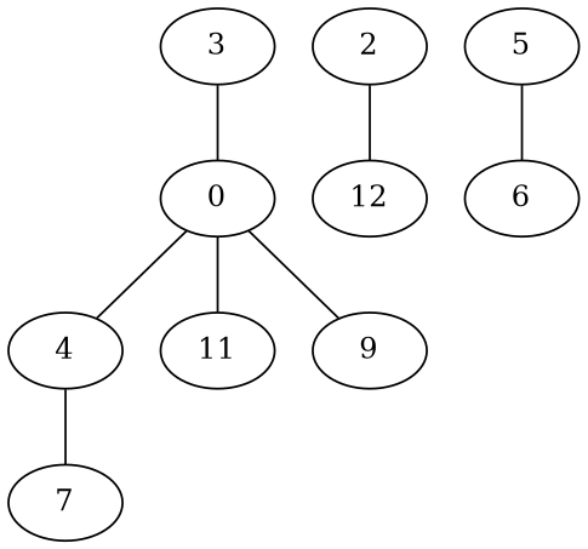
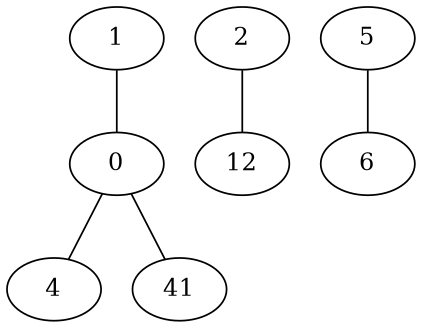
  graph {
    n1 [label=0]
-   1 [label=3]
+   1
    4
-   11
-   9
-   7
+   11 [label=41]
    n7 [label=12]
    2
    5
    6
    n1 -- 4
    n1 -- 11
-   n1 -- 9
    1 -- n1
-   4 -- 7
    2 -- n7
    5 -- 6
  }
